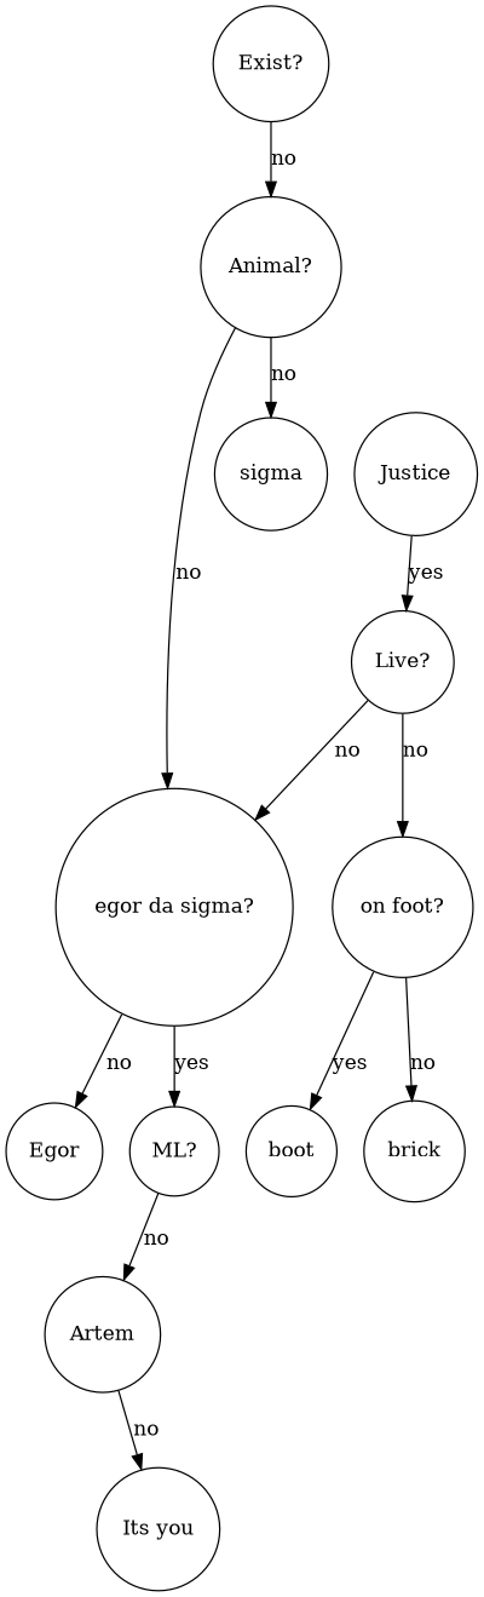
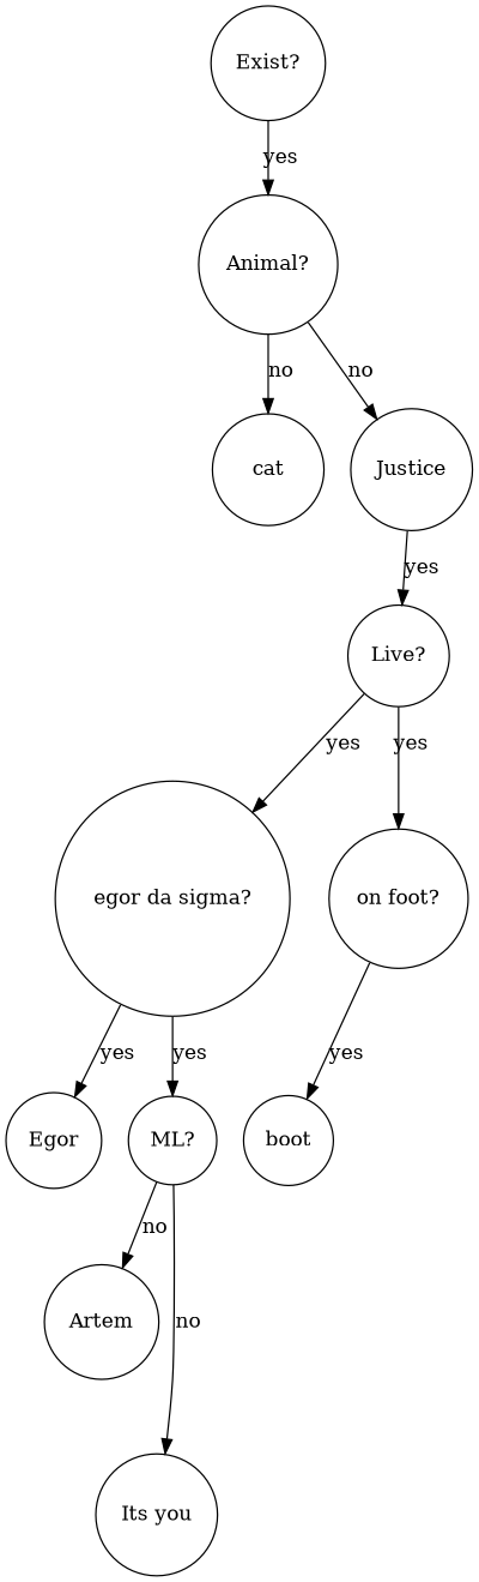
  digraph {
    node [shape=circle]
    "Exist?"
    "Animal?"
    "Live?"
    "egor da sigma?"
    "on foot?"
-   cat [label=sigma]
+   cat
    Justice
    Egor
    "ML?"
    boot
-   brick
    Artem
    "Its you"
-   "Exist?" -> "Animal?" [label=no]
+   "Exist?" -> "Animal?" [label=yes]
    "Animal?" -> cat [label=no]
-   "Animal?" -> "egor da sigma?" [label=no]
-   "Live?" -> "egor da sigma?" [label=no]
-   "Live?" -> "on foot?" [label=no]
-   "egor da sigma?" -> Egor [label=no]
+   "Animal?" -> Justice [label=no]
+   "Live?" -> "egor da sigma?" [label=yes]
+   "Live?" -> "on foot?" [label=yes]
+   "egor da sigma?" -> Egor [label=yes]
    "egor da sigma?" -> "ML?" [label=yes]
    "on foot?" -> boot [label=yes]
-   "on foot?" -> brick [label=no]
    Justice -> "Live?" [label=yes]
    "ML?" -> Artem [label=no]
-   Artem -> "Its you" [label=no]
+   "ML?" -> "Its you" [label=no]
  }
